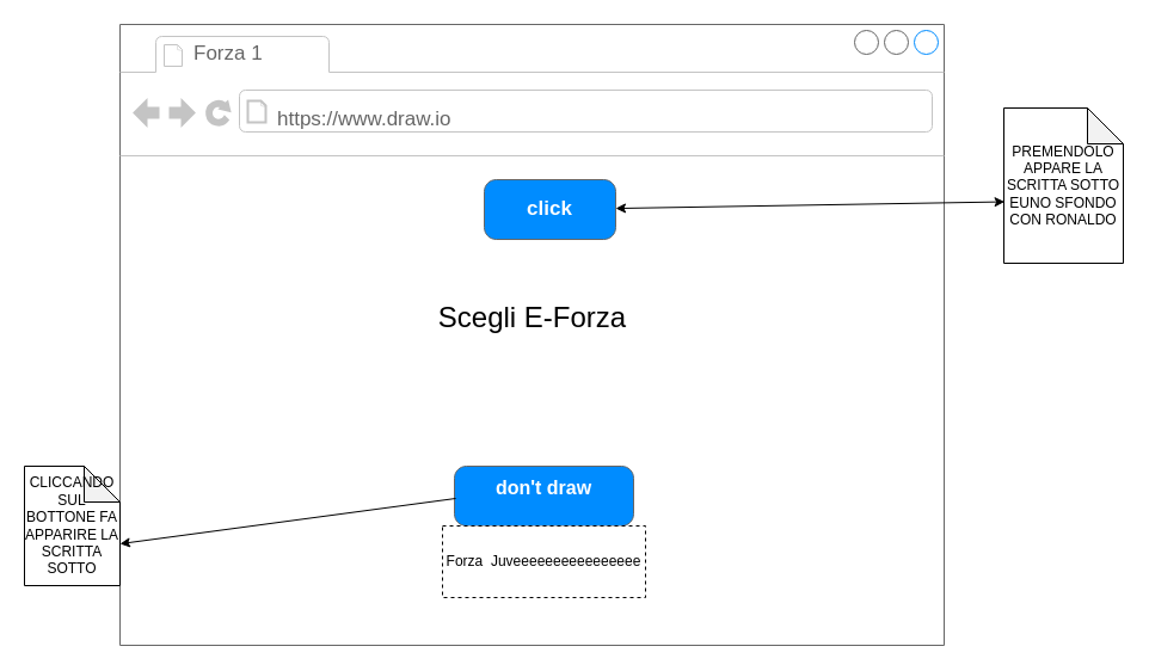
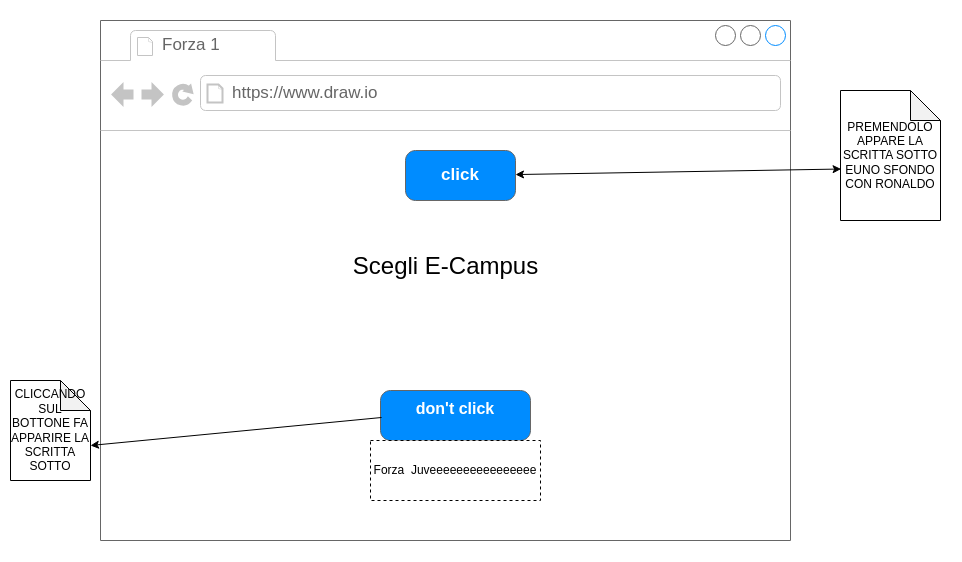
  <mxCell id="0" />
  <mxCell id="1" parent="0" />
- <mxCell id="2" value="&lt;font style=&quot;font-size: 24px&quot;&gt;Scegli E-Forza&lt;br&gt;&lt;br&gt;&lt;/font&gt;" style="strokeWidth=1;shadow=0;dashed=0;align=center;html=1;shape=mxgraph.mockup.containers.browserWindow;rSize=0;strokeColor=#666666;strokeColor2=#008cff;strokeColor3=#c4c4c4;mainText=,;recursiveResize=0;" parent="1" vertex="1"><mxGeometry x="100" y="20" width="690" height="520" as="geometry" /></mxCell>
+ <mxCell id="2" value="&lt;font style=&quot;font-size: 24px&quot;&gt;Scegli E-Campus&lt;br&gt;&lt;br&gt;&lt;/font&gt;" style="strokeWidth=1;shadow=0;dashed=0;align=center;html=1;shape=mxgraph.mockup.containers.browserWindow;rSize=0;strokeColor=#666666;strokeColor2=#008cff;strokeColor3=#c4c4c4;mainText=,;recursiveResize=0;" parent="1" vertex="1"><mxGeometry x="100" y="20" width="690" height="520" as="geometry" /></mxCell>
  <mxCell id="3" value="Forza 1" style="strokeWidth=1;shadow=0;dashed=0;align=center;html=1;shape=mxgraph.mockup.containers.anchor;fontSize=17;fontColor=#666666;align=left;" parent="2" vertex="1"><mxGeometry x="60" y="12" width="110" height="26" as="geometry" /></mxCell>
- <mxCell id="4" value="https://www.draw.io" style="strokeWidth=1;shadow=0;dashed=0;align=center;html=1;shape=mxgraph.mockup.containers.anchor;rSize=0;fontSize=17;fontColor=#666666;align=left;" parent="2" vertex="1"><mxGeometry x="130" y="60" width="340" height="40" as="geometry" /></mxCell>
+ <mxCell id="4" value="https://www.draw.io" style="strokeWidth=1;shadow=0;dashed=0;align=center;html=1;shape=mxgraph.mockup.containers.anchor;rSize=0;fontSize=17;fontColor=#666666;align=left;" parent="2" vertex="1"><mxGeometry x="130" y="60" width="250" height="26" as="geometry" /></mxCell>
  <mxCell id="5" value="click&lt;br&gt;" style="strokeWidth=1;shadow=0;dashed=0;align=center;html=1;shape=mxgraph.mockup.buttons.button;strokeColor=#666666;fontColor=#ffffff;mainText=;buttonStyle=round;fontSize=17;fontStyle=1;fillColor=#008cff;whiteSpace=wrap;" parent="2" vertex="1"><mxGeometry x="305" y="130" width="110" height="50" as="geometry" /></mxCell>
  <mxCell id="6" value="" style="strokeWidth=1;shadow=0;dashed=0;align=center;html=1;shape=mxgraph.mockup.buttons.multiButton;fillColor=#008cff;strokeColor=#666666;mainText=;subText=;" parent="2" vertex="1"><mxGeometry x="280" y="370" width="150" height="50" as="geometry" /></mxCell>
- <mxCell id="7" value="don't draw" style="strokeWidth=1;shadow=0;dashed=0;align=center;html=1;shape=mxgraph.mockup.anchor;fontSize=16;fontColor=#ffffff;fontStyle=1;whiteSpace=wrap;" parent="6" vertex="1"><mxGeometry y="8" width="150" height="20" as="geometry" /></mxCell>
+ <mxCell id="7" value="don't click" style="strokeWidth=1;shadow=0;dashed=0;align=center;html=1;shape=mxgraph.mockup.anchor;fontSize=16;fontColor=#ffffff;fontStyle=1;whiteSpace=wrap;" parent="6" vertex="1"><mxGeometry y="8" width="150" height="20" as="geometry" /></mxCell>
  <mxCell id="8" value="" style="strokeWidth=1;shadow=0;dashed=0;align=center;html=1;shape=mxgraph.mockup.anchor;fontSize=12;fontColor=#ffffff;fontStyle=1;whiteSpace=wrap;" parent="6" vertex="1"><mxGeometry y="30" width="150" height="10" as="geometry" /></mxCell>
  <mxCell id="9" value="Forza&amp;nbsp; Juveeeeeeeeeeeeeeee" style="rounded=0;whiteSpace=wrap;html=1;dashed=1;" parent="2" vertex="1"><mxGeometry x="270" y="420" width="170" height="60" as="geometry" /></mxCell>
  <mxCell id="10" value="PREMENDOLO APPARE LA SCRITTA SOTTO EUNO SFONDO CON RONALDO&lt;br&gt;" style="shape=note;whiteSpace=wrap;html=1;backgroundOutline=1;darkOpacity=0.05;" parent="1" vertex="1"><mxGeometry x="840" y="90" width="100" height="130" as="geometry" /></mxCell>
  <mxCell id="11" value="" style="endArrow=classic;startArrow=classic;html=1;entryX=0.006;entryY=0.604;entryDx=0;entryDy=0;entryPerimeter=0;" parent="1" source="5" target="10" edge="1"><mxGeometry width="50" height="50" relative="1" as="geometry"><mxPoint x="440" y="410" as="sourcePoint" /><mxPoint x="490" y="360" as="targetPoint" /></mxGeometry></mxCell>
- <mxCell id="12" value="CLICCANDO SUL BOTTONE FA APPARIRE LA SCRITTA SOTTO" style="shape=note;whiteSpace=wrap;html=1;backgroundOutline=1;darkOpacity=0.05;" parent="1" vertex="1"><mxGeometry x="20" y="390" width="80" height="100" as="geometry" /></mxCell>
+ <mxCell id="12" value="CLICCANDO SUL BOTTONE FA APPARIRE LA SCRITTA SOTTO" style="shape=note;whiteSpace=wrap;html=1;backgroundOutline=1;darkOpacity=0.05;" parent="1" vertex="1"><mxGeometry x="10" y="380" width="80" height="100" as="geometry" /></mxCell>
  <mxCell id="13" value="" style="endArrow=classic;html=1;entryX=0;entryY=0;entryDx=80;entryDy=65;entryPerimeter=0;exitX=0.007;exitY=0.54;exitDx=0;exitDy=0;exitPerimeter=0;" parent="1" source="6" target="12" edge="1"><mxGeometry width="50" height="50" relative="1" as="geometry"><mxPoint x="470" y="280" as="sourcePoint" /><mxPoint x="520" y="230" as="targetPoint" /></mxGeometry></mxCell>
